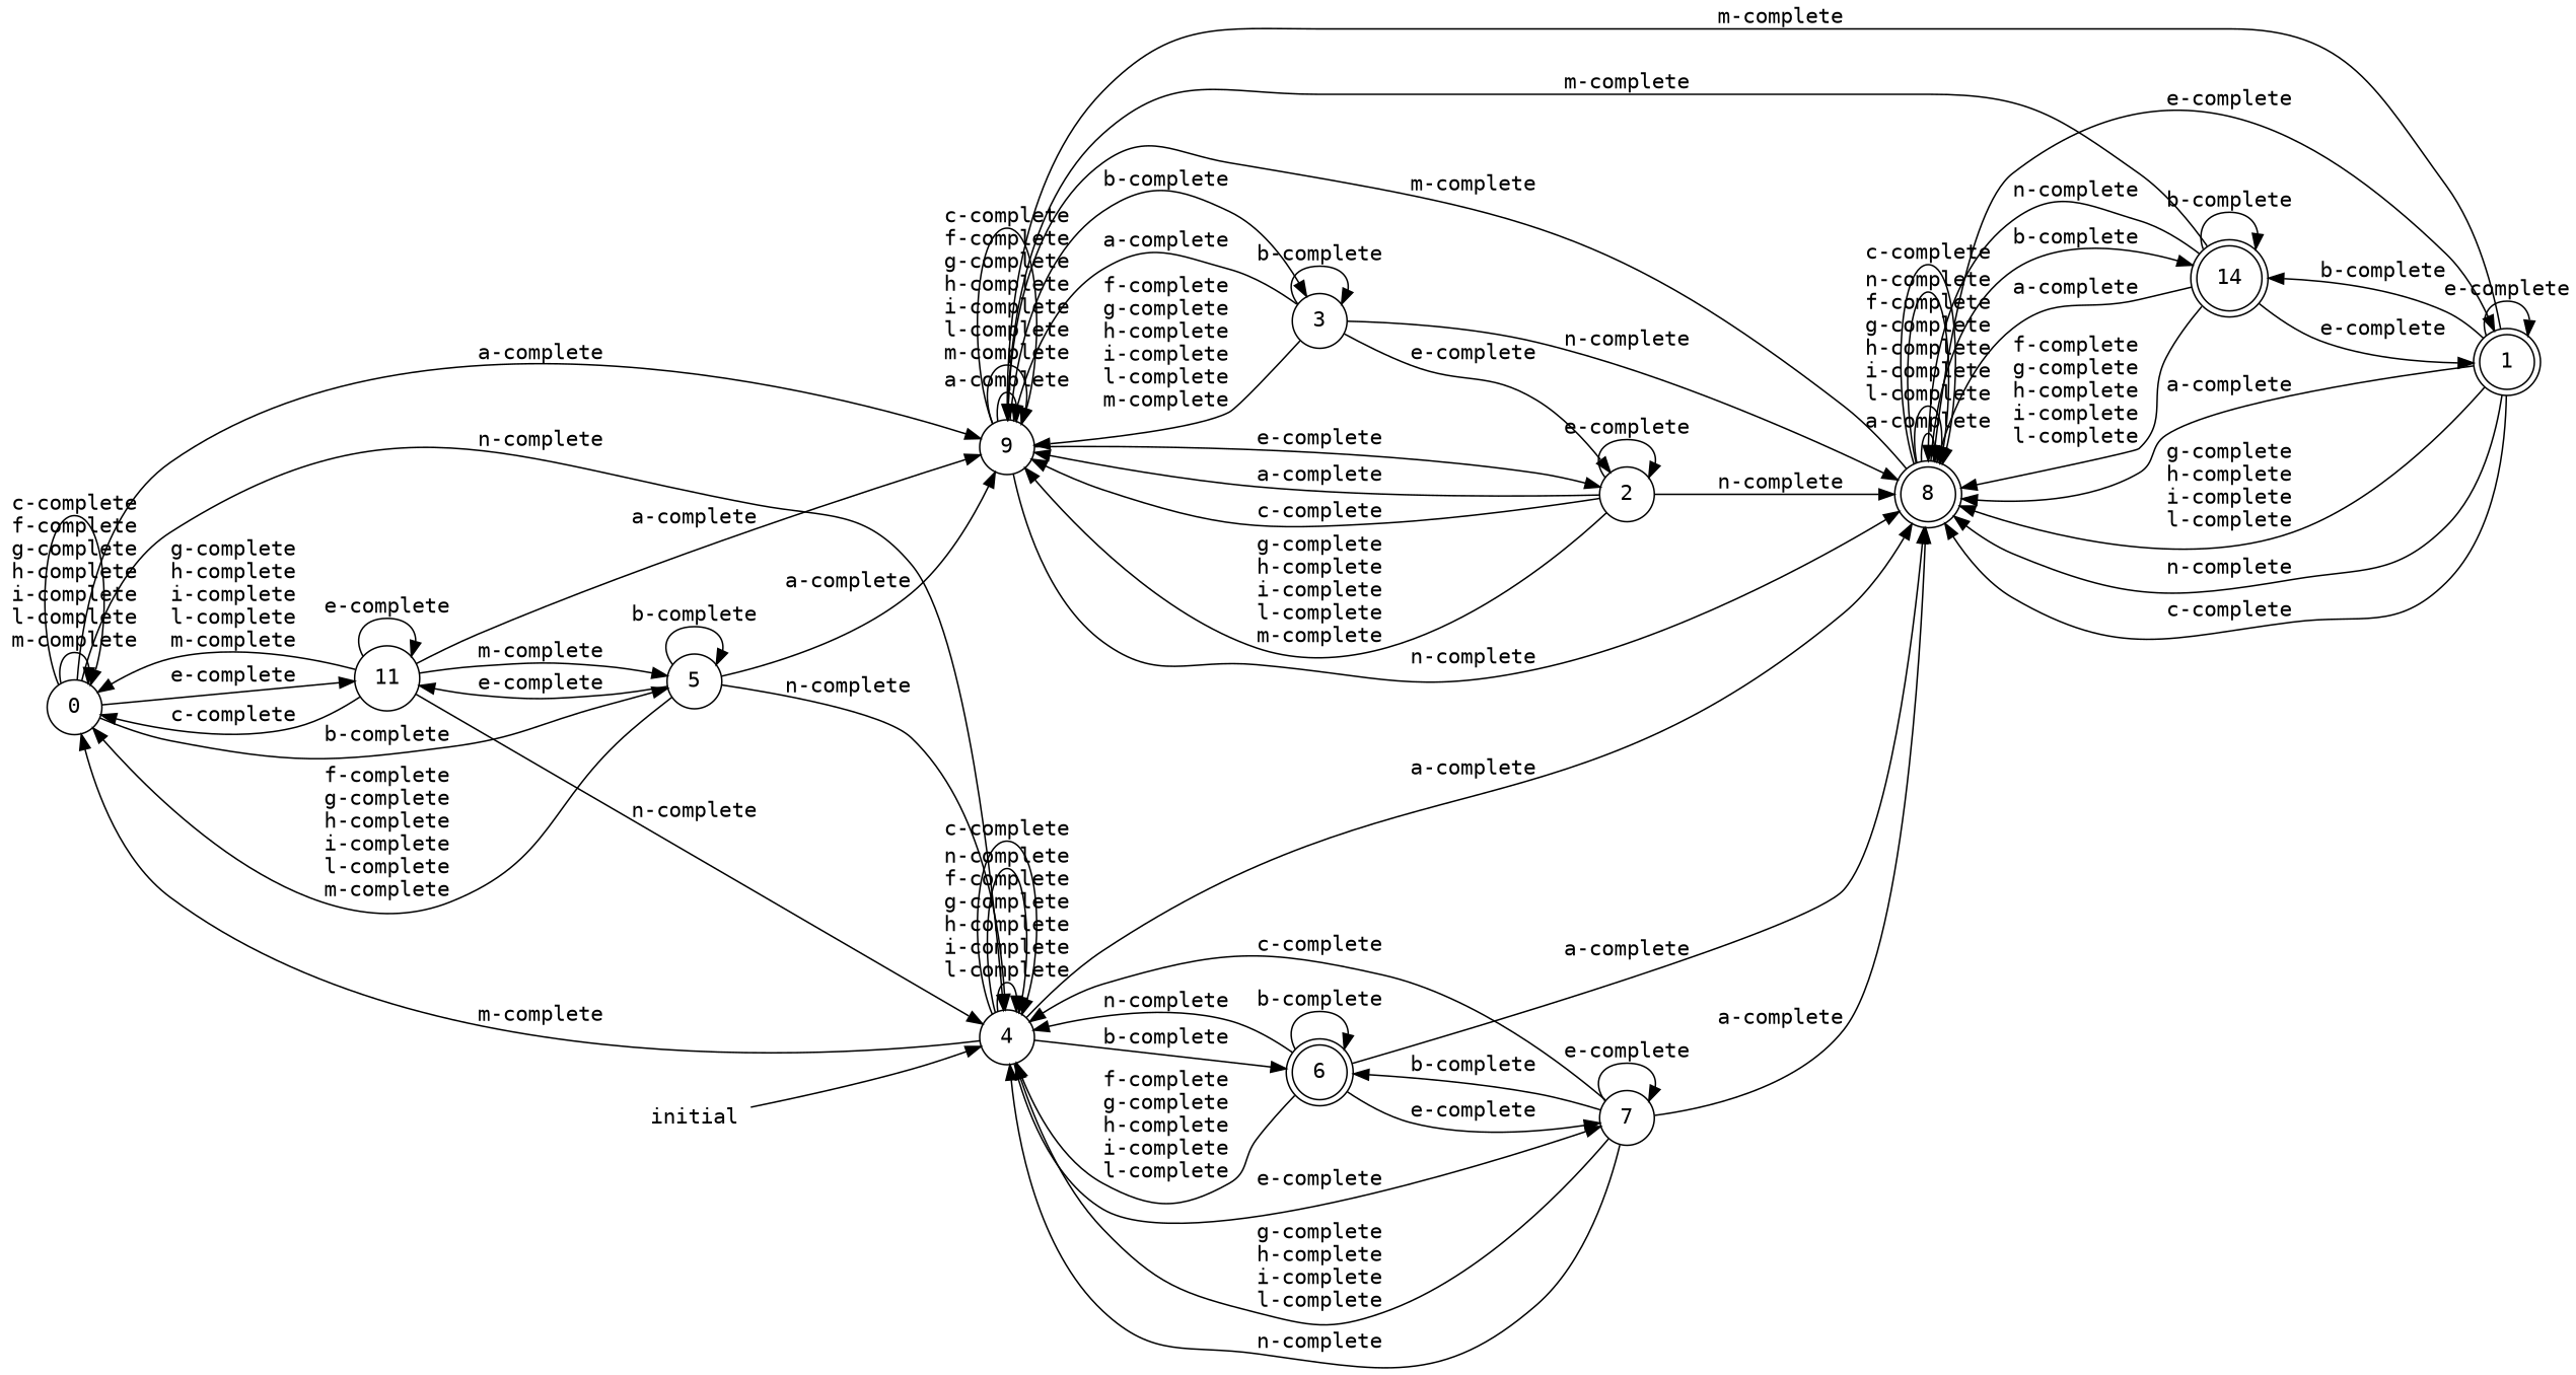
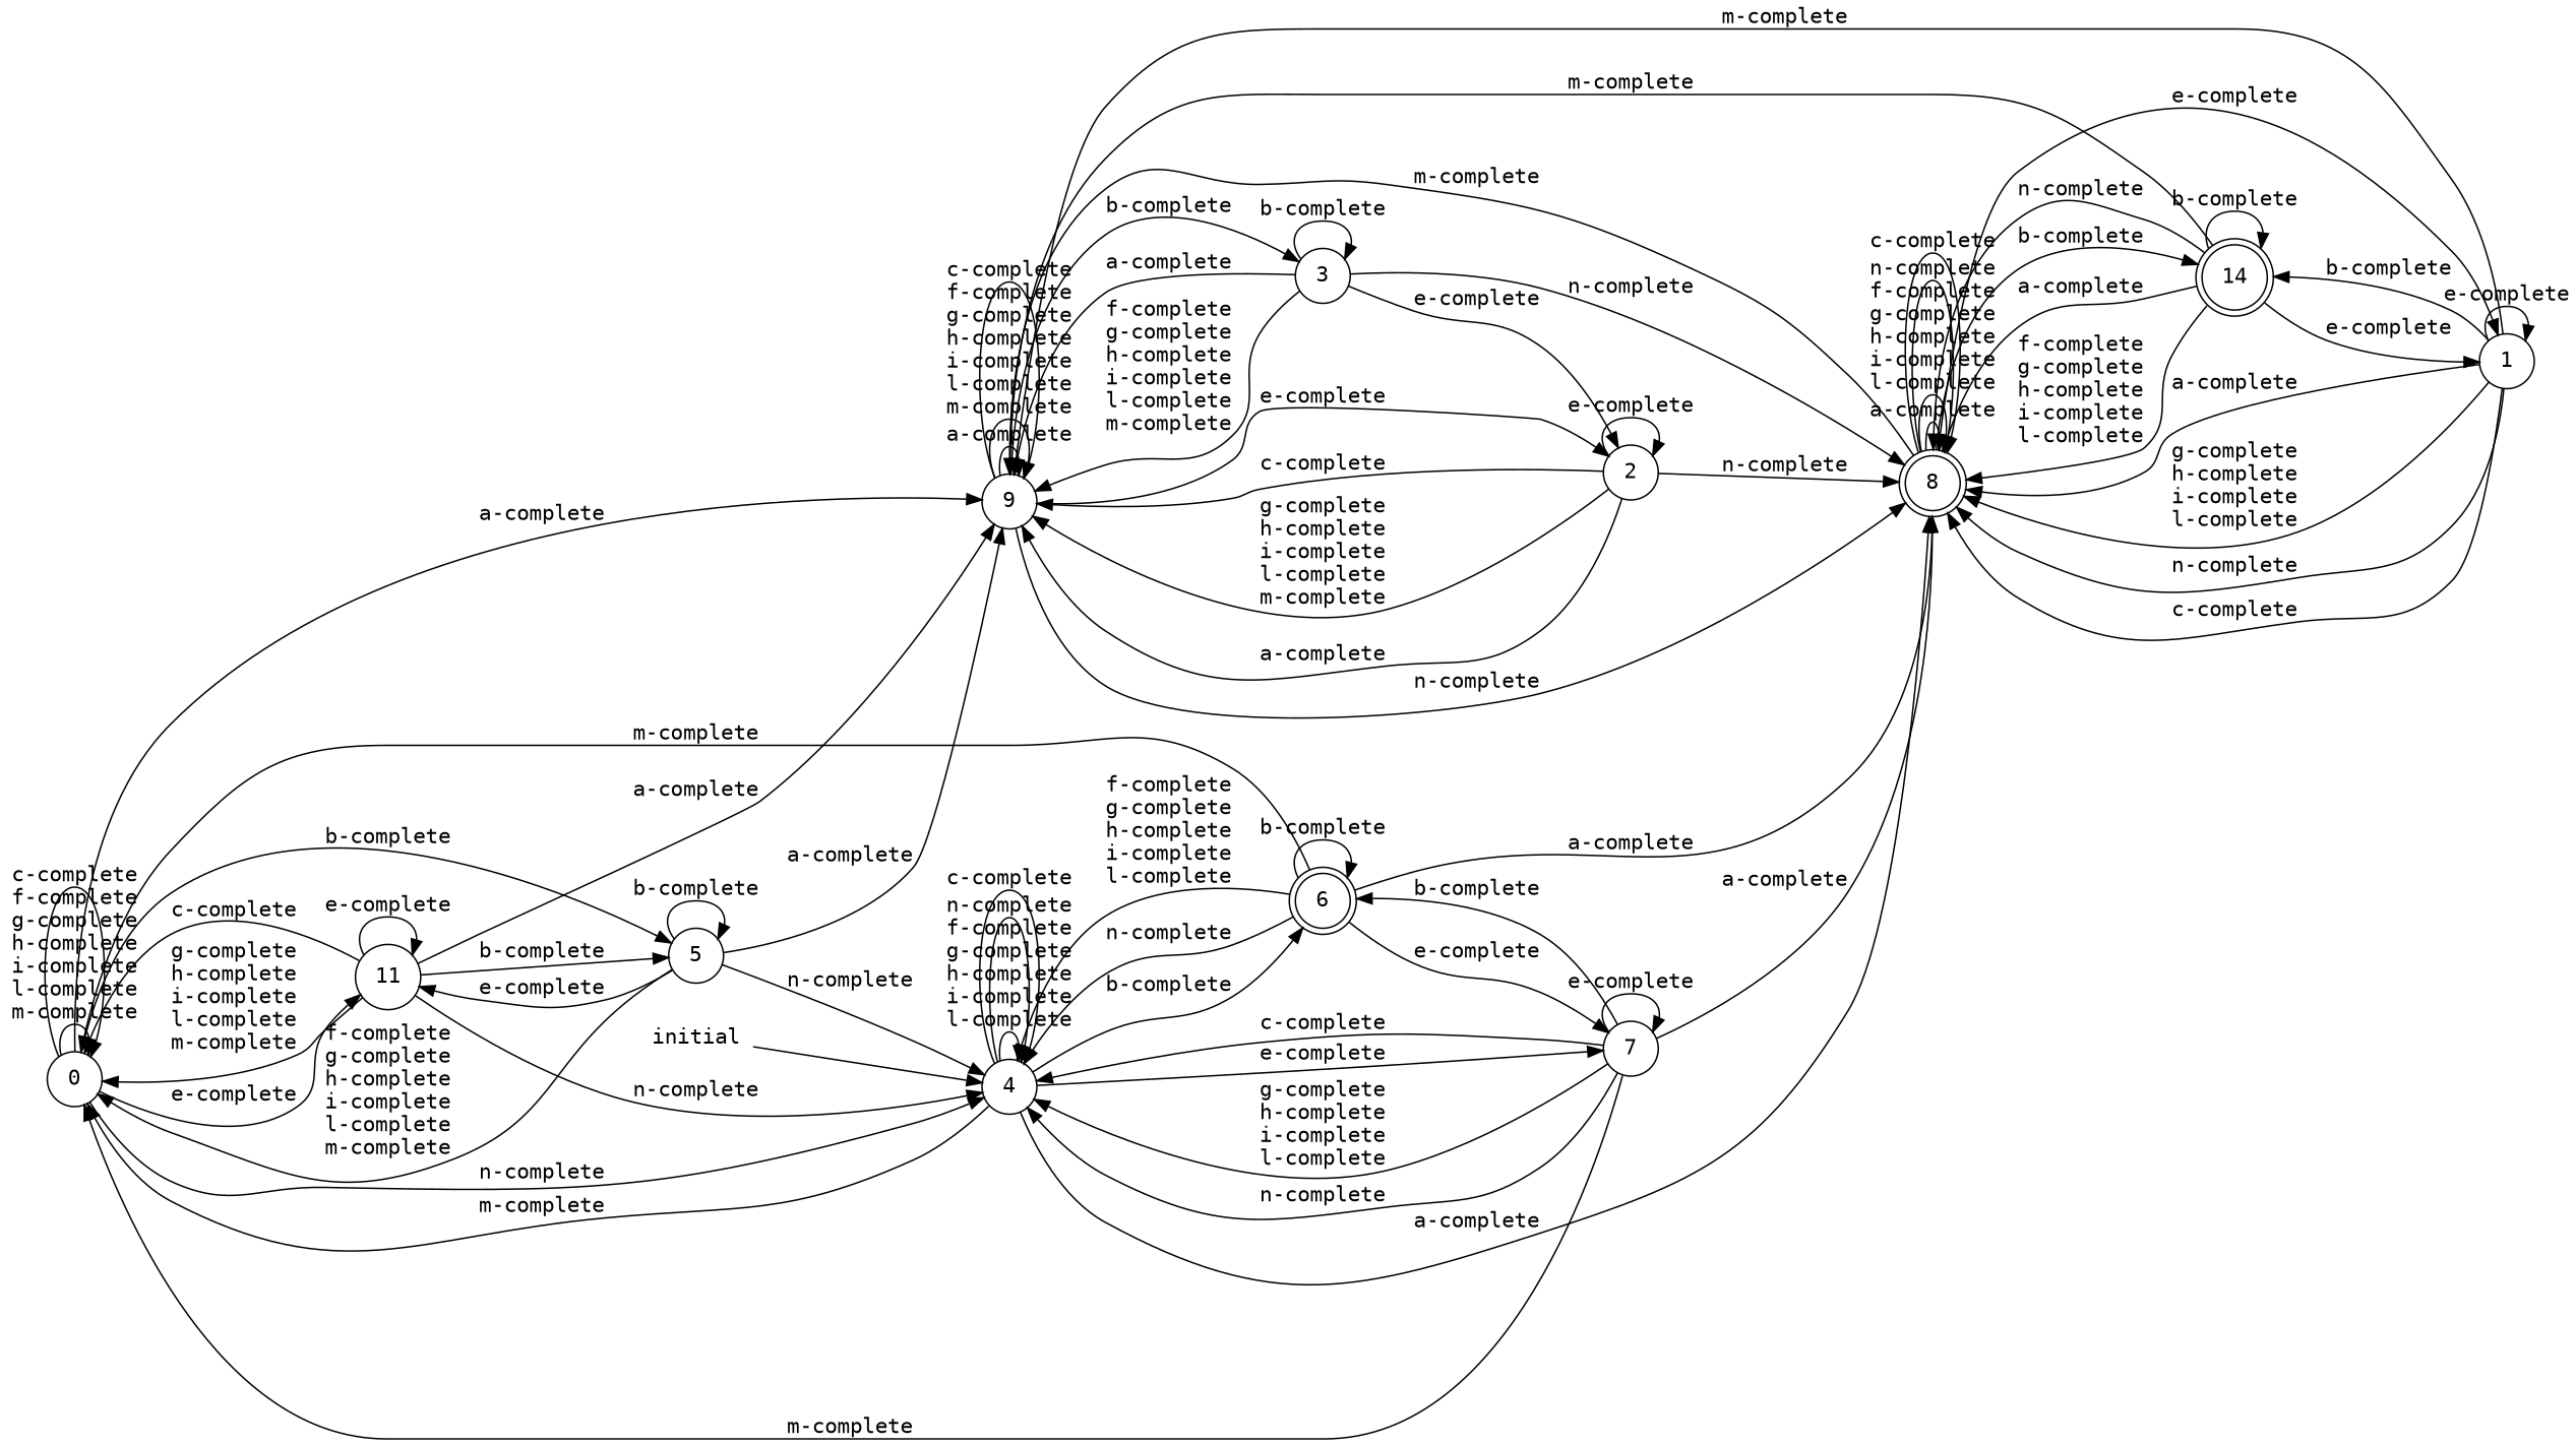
  digraph {
    fontname="DejaVu Sans Mono"
    rankdir=LR
    node [fontname="DejaVu Sans Mono" shape=circle]
    edge [fontname="DejaVu Sans Mono"]
    0
    9
    11
    5
    4
    8 [shape=doublecircle]
    2
    3
    7
    6 [shape=doublecircle]
-   1 [shape=doublecircle]
+   1
    n12 [label=14 shape=doublecircle]
    initial [shape=plaintext]
    0 -> 0 [label="f-complete\ng-complete\nh-complete\ni-complete\nl-complete\nm-complete"]
    0 -> 0 [label="c-complete"]
    0 -> 9 [label="a-complete"]
    0 -> 11 [label="e-complete"]
    0 -> 5 [label="b-complete"]
    0 -> 4 [label="n-complete"]
    9 -> 9 [label="a-complete"]
    9 -> 9 [label="f-complete\ng-complete\nh-complete\ni-complete\nl-complete\nm-complete"]
    9 -> 9 [label="c-complete"]
    9 -> 8 [label="n-complete"]
    9 -> 2 [label="e-complete"]
    9 -> 3 [label="b-complete"]
    11 -> 0 [label="c-complete"]
    11 -> 0 [label="g-complete\nh-complete\ni-complete\nl-complete\nm-complete"]
    11 -> 9 [label="a-complete"]
    11 -> 11 [label="e-complete"]
-   11 -> 5 [label="m-complete"]
+   11 -> 5 [label="b-complete"]
    11 -> 4 [label="n-complete"]
    5 -> 0 [label="f-complete\ng-complete\nh-complete\ni-complete\nl-complete\nm-complete"]
    5 -> 9 [label="a-complete"]
    5 -> 11 [label="e-complete"]
    5 -> 5 [label="b-complete"]
    5 -> 4 [label="n-complete"]
    4 -> 0 [label="m-complete"]
    4 -> 4 [label="f-complete\ng-complete\nh-complete\ni-complete\nl-complete"]
    4 -> 4 [label="n-complete"]
    4 -> 4 [label="c-complete"]
    4 -> 8 [label="a-complete"]
    4 -> 7 [label="e-complete"]
    4 -> 6 [label="b-complete"]
    8 -> 9 [label="m-complete"]
    8 -> 8 [label="a-complete"]
    8 -> 8 [label="f-complete\ng-complete\nh-complete\ni-complete\nl-complete"]
    8 -> 8 [label="n-complete"]
    8 -> 8 [label="c-complete"]
    8 -> 1 [label="e-complete"]
    8 -> n12 [label="b-complete"]
    2 -> 9 [label="a-complete"]
    2 -> 9 [label="c-complete"]
    2 -> 9 [label="g-complete\nh-complete\ni-complete\nl-complete\nm-complete"]
    2 -> 8 [label="n-complete"]
    2 -> 2 [label="e-complete"]
    3 -> 9 [label="a-complete"]
    3 -> 9 [label="f-complete\ng-complete\nh-complete\ni-complete\nl-complete\nm-complete"]
    3 -> 8 [label="n-complete"]
    3 -> 2 [label="e-complete"]
    3 -> 3 [label="b-complete"]
+   7 -> 0 [label="m-complete"]
    7 -> 4 [label="g-complete\nh-complete\ni-complete\nl-complete"]
    7 -> 4 [label="n-complete"]
    7 -> 4 [label="c-complete"]
    7 -> 8 [label="a-complete"]
    7 -> 7 [label="e-complete"]
    7 -> 6 [label="b-complete"]
+   6 -> 0 [label="m-complete"]
    6 -> 4 [label="f-complete\ng-complete\nh-complete\ni-complete\nl-complete"]
    6 -> 4 [label="n-complete"]
    6 -> 8 [label="a-complete"]
    6 -> 7 [label="e-complete"]
    6 -> 6 [label="b-complete"]
    1 -> 9 [label="m-complete"]
    1 -> 8 [label="a-complete"]
    1 -> 8 [label="g-complete\nh-complete\ni-complete\nl-complete"]
    1 -> 8 [label="n-complete"]
    1 -> 8 [label="c-complete"]
    1 -> 1 [label="e-complete"]
    1 -> n12 [label="b-complete"]
    n12 -> 9 [label="m-complete"]
    n12 -> 8 [label="a-complete"]
    n12 -> 8 [label="f-complete\ng-complete\nh-complete\ni-complete\nl-complete"]
    n12 -> 8 [label="n-complete"]
    n12 -> 1 [label="e-complete"]
    n12 -> n12 [label="b-complete"]
    initial -> 4
  }
